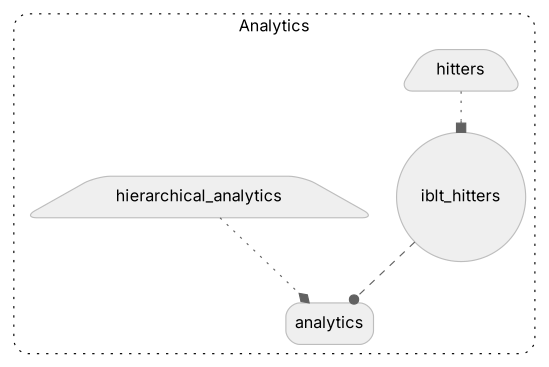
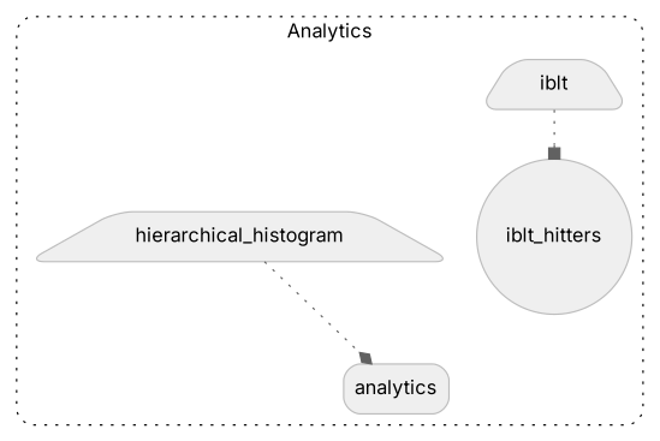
  digraph {
    fontname=Inter
    style="dotted,rounded"
    node [color="#bdbdbd" fillcolor="#efefef" fontname=Inter shape=trapezium style="rounded,filled"]
    edge [color="#616161" fontname=Inter style=dotted]
-   iblt [label=hitters]
+   iblt
    n2 [label=iblt_hitters shape=circle]
-   hierarchical_histogram [label=hierarchical_analytics]
+   hierarchical_histogram
    analytics [shape=box]
    subgraph cluster_1 {
      label=Analytics
      iblt
      n2
      hierarchical_histogram
      analytics
    }
    iblt -> n2 [arrowhead=box]
-   n2 -> analytics [arrowhead=dot style=dashed]
    hierarchical_histogram -> analytics [arrowhead=diamond]
  }
